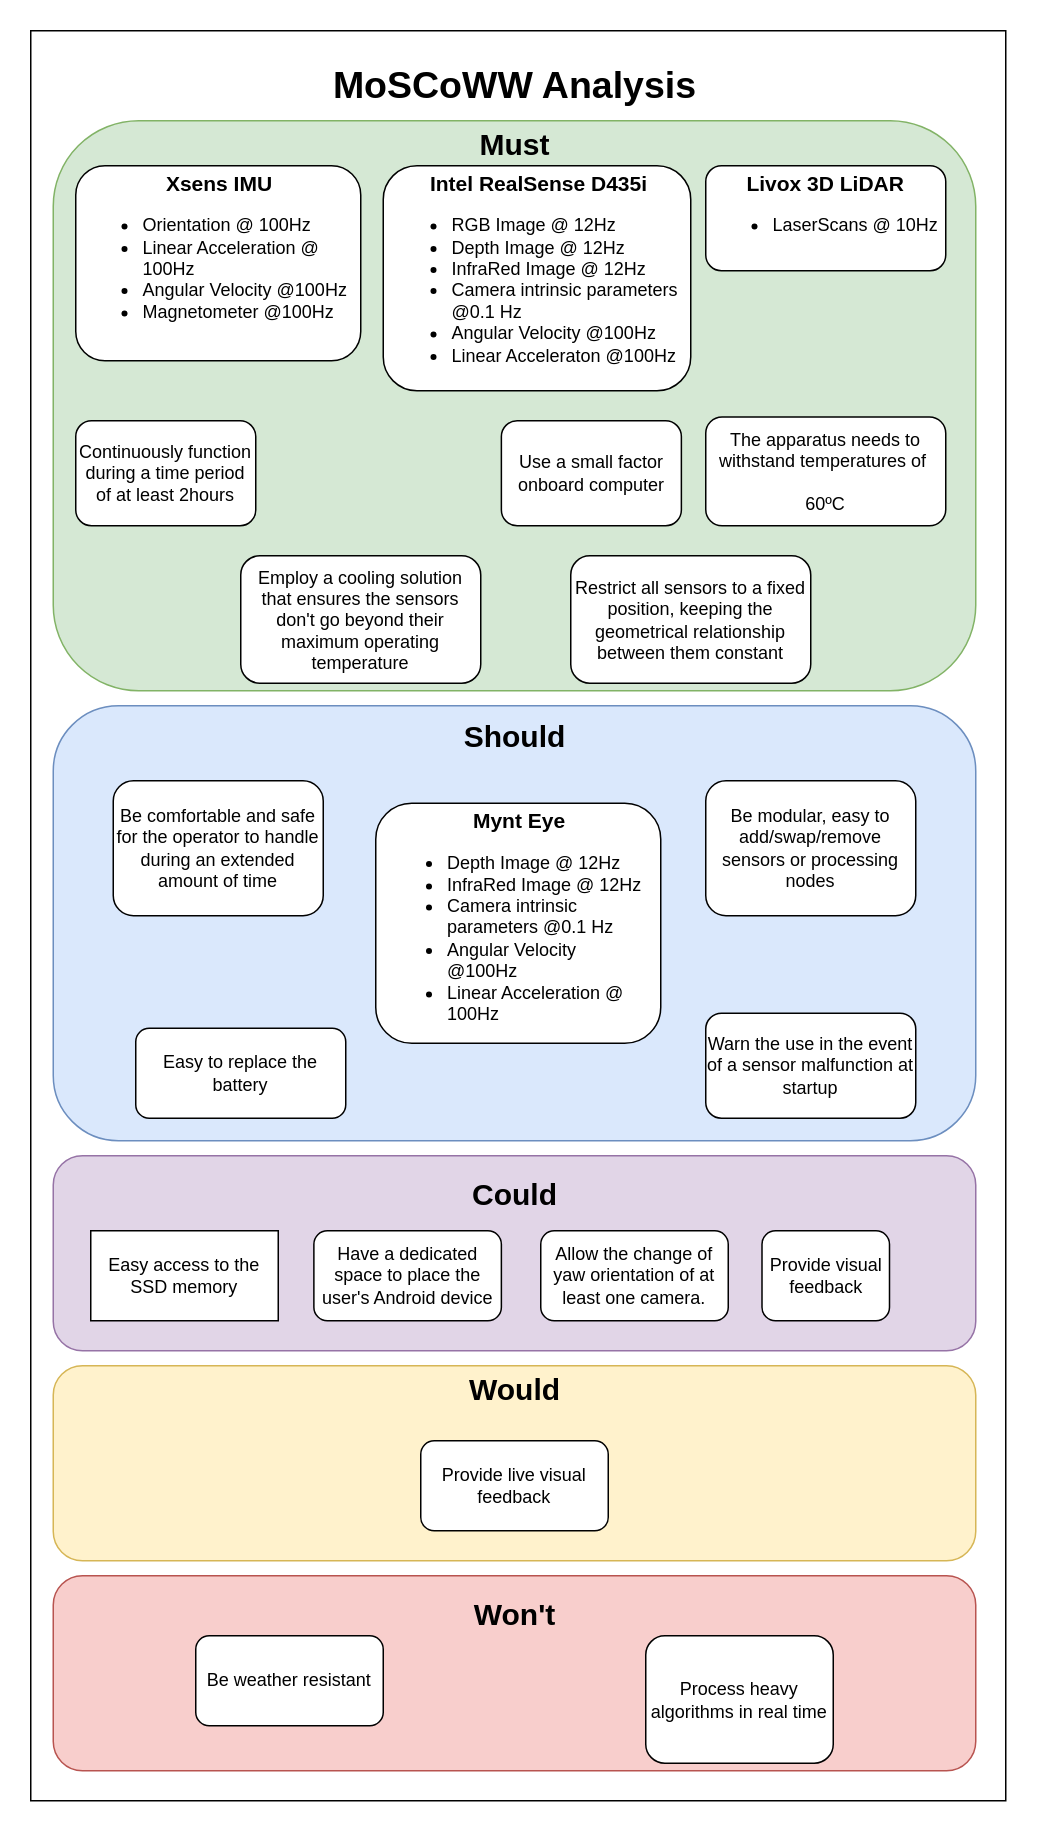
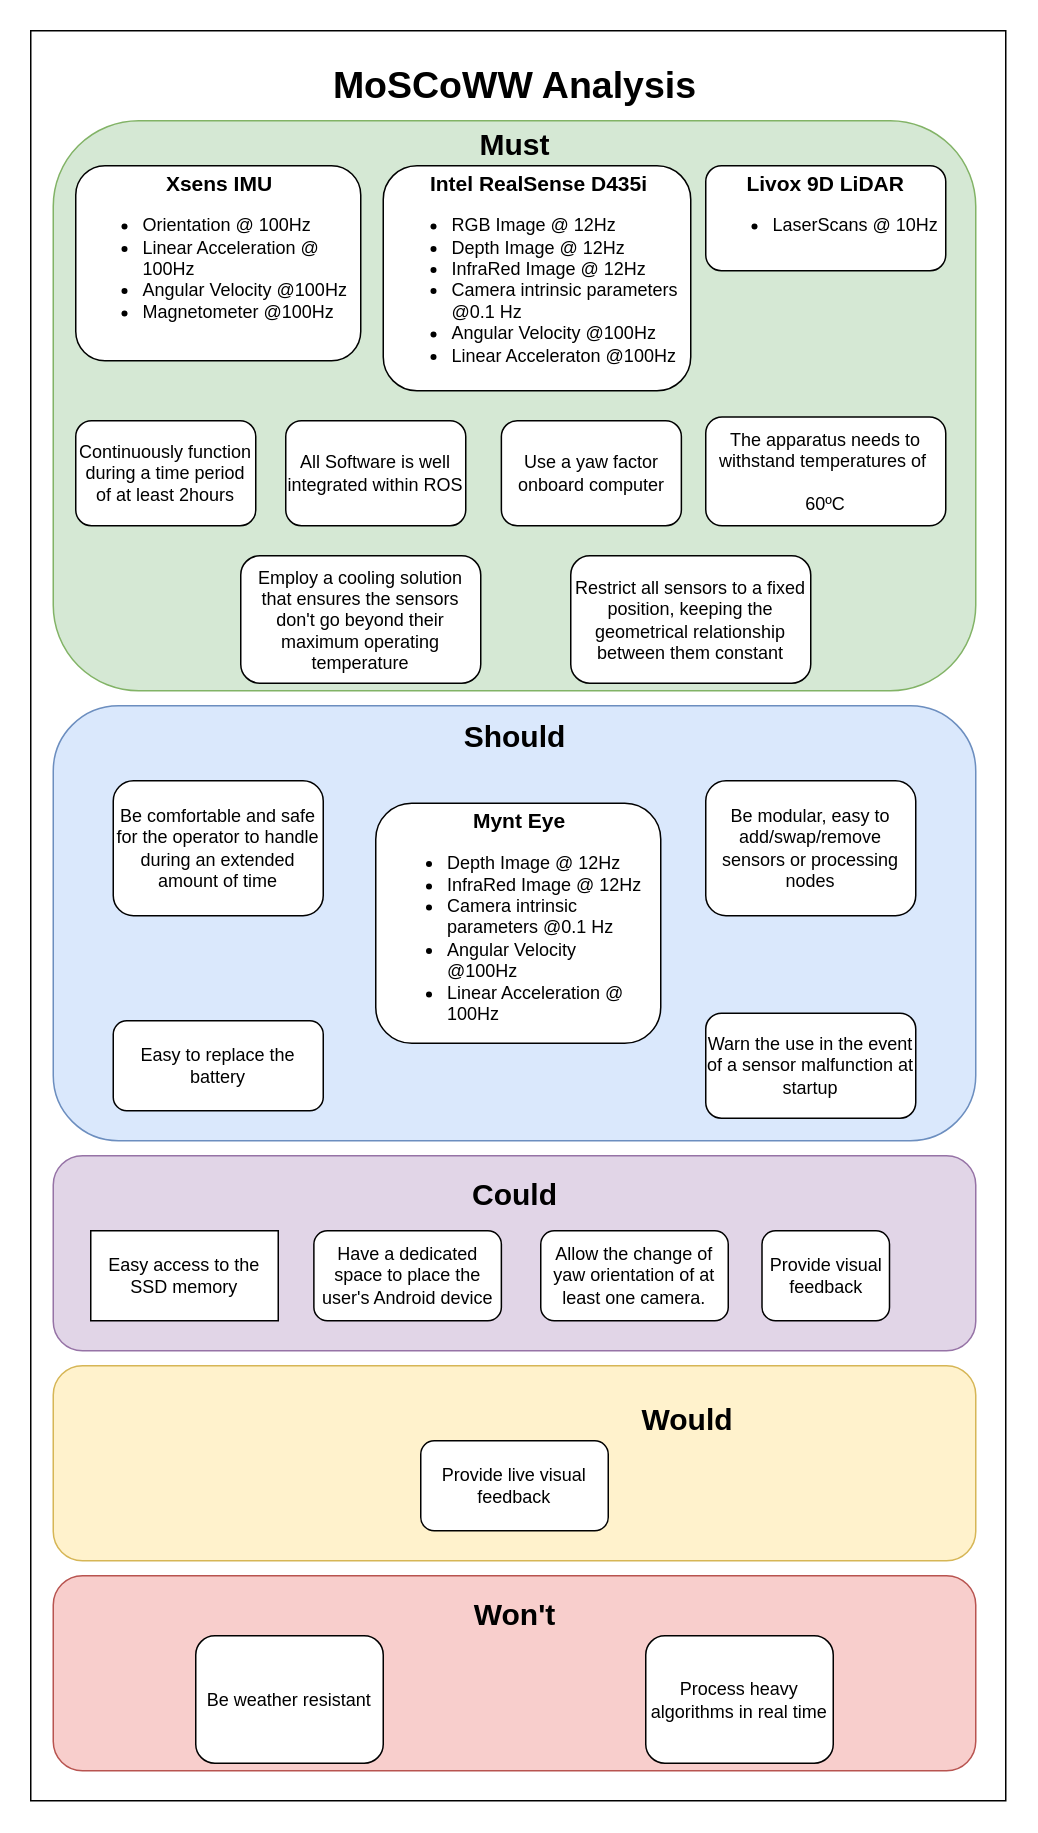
  <mxCell id="0" />
  <mxCell id="1" parent="0" />
  <mxCell id="2" value="" style="rounded=0;whiteSpace=wrap;html=1;fontSize=25;" parent="1" vertex="1"><mxGeometry x="20" y="20" width="650" height="1180" as="geometry" /></mxCell>
  <mxCell id="3" value="" style="rounded=1;whiteSpace=wrap;html=1;fillColor=#d5e8d4;strokeColor=#82b366;" parent="1" vertex="1"><mxGeometry x="35" y="80" width="615" height="380" as="geometry" /></mxCell>
+ <mxCell id="4" value="All Software is well integrated within ROS" style="rounded=1;whiteSpace=wrap;html=1;" parent="1" vertex="1"><mxGeometry x="190" y="280" width="120" height="70" as="geometry" /></mxCell>
  <mxCell id="5" value="" style="rounded=1;whiteSpace=wrap;html=1;align=center;" parent="1" vertex="1"><mxGeometry x="50" y="110" width="190" height="130" as="geometry" /></mxCell>
  <mxCell id="6" value="&lt;h1 style=&quot;font-size: 14px;&quot; align=&quot;center&quot;&gt;Xsens IMU&lt;br&gt;&lt;/h1&gt;&lt;ul&gt;&lt;li&gt;Orientation @ 100Hz&lt;/li&gt;&lt;li&gt;Linear Acceleration @ 100Hz&lt;/li&gt;&lt;li&gt;Angular Velocity @100Hz&lt;/li&gt;&lt;li&gt;Magnetometer @100Hz&lt;br&gt;&lt;/li&gt;&lt;/ul&gt;" style="text;html=1;strokeColor=none;fillColor=none;spacing=5;spacingTop=-20;whiteSpace=wrap;overflow=hidden;rounded=0;" parent="1" vertex="1"><mxGeometry x="50" y="115" width="190" height="120" as="geometry" /></mxCell>
  <mxCell id="7" value="" style="rounded=1;whiteSpace=wrap;html=1;align=center;" parent="1" vertex="1"><mxGeometry x="255" y="110" width="205" height="150" as="geometry" /></mxCell>
  <mxCell id="8" value="" style="rounded=1;whiteSpace=wrap;html=1;align=center;" parent="1" vertex="1"><mxGeometry x="470" y="110" width="160" height="70" as="geometry" /></mxCell>
- <mxCell id="9" value="&lt;h1 style=&quot;font-size: 14px;&quot; align=&quot;center&quot;&gt;Livox 3D LiDAR&lt;br&gt;&lt;/h1&gt;&lt;ul&gt;&lt;li&gt;LaserScans @ 10Hz&lt;br&gt;&lt;/li&gt;&lt;/ul&gt;" style="text;html=1;strokeColor=none;fillColor=none;spacing=5;spacingTop=-20;whiteSpace=wrap;overflow=hidden;rounded=0;" parent="1" vertex="1"><mxGeometry x="470" y="115" width="160" height="65" as="geometry" /></mxCell>
- <mxCell id="10" value="Use a small factor onboard computer" style="rounded=1;whiteSpace=wrap;html=1;" parent="1" vertex="1"><mxGeometry x="333.75" y="280" width="120" height="70" as="geometry" /></mxCell>
+ <mxCell id="9" value="&lt;h1 style=&quot;font-size: 14px;&quot; align=&quot;center&quot;&gt;Livox 9D LiDAR&lt;br&gt;&lt;/h1&gt;&lt;ul&gt;&lt;li&gt;LaserScans @ 10Hz&lt;br&gt;&lt;/li&gt;&lt;/ul&gt;" style="text;html=1;strokeColor=none;fillColor=none;spacing=5;spacingTop=-20;whiteSpace=wrap;overflow=hidden;rounded=0;" parent="1" vertex="1"><mxGeometry x="470" y="115" width="160" height="65" as="geometry" /></mxCell>
+ <mxCell id="10" value="Use a yaw factor onboard computer" style="rounded=1;whiteSpace=wrap;html=1;" parent="1" vertex="1"><mxGeometry x="333.75" y="280" width="120" height="70" as="geometry" /></mxCell>
  <mxCell id="11" value="Continuously function during a time period of at least 2hours" style="rounded=1;whiteSpace=wrap;html=1;" parent="1" vertex="1"><mxGeometry x="50" y="280" width="120" height="70" as="geometry" /></mxCell>
  <mxCell id="12" value="Restrict all sensors to a fixed position, keeping the geometrical relationship between them constant" style="rounded=1;whiteSpace=wrap;html=1;" parent="1" vertex="1"><mxGeometry x="380" y="370" width="160" height="85" as="geometry" /></mxCell>
  <mxCell id="13" value="Employ a cooling solution that ensures the sensors don't go beyond their maximum operating temperature" style="rounded=1;whiteSpace=wrap;html=1;" parent="1" vertex="1"><mxGeometry x="160" y="370" width="160" height="85" as="geometry" /></mxCell>
  <mxCell id="14" value="The apparatus needs to withstand temperatures of&amp;nbsp;&lt;br/&gt;&lt;br/&gt;&lt;p style=&quot;margin-top:0px; margin-bottom:0px; margin-left:0px; margin-right:0px; -qt-block-indent:0; text-indent:0px;&quot;&gt;60ºC&lt;/p&gt;&lt;style type=&quot;text/css&quot;&gt;p, li { white-space: pre-wrap; }&lt;/style&gt;" style="rounded=1;whiteSpace=wrap;html=1;" parent="1" vertex="1"><mxGeometry x="470" y="277.5" width="160" height="72.5" as="geometry" /></mxCell>
  <mxCell id="15" value="&lt;b&gt;&lt;font style=&quot;font-size: 20px;&quot;&gt;Must&lt;/font&gt;&lt;/b&gt;" style="text;html=1;strokeColor=none;fillColor=none;align=center;verticalAlign=middle;whiteSpace=wrap;rounded=0;fontSize=14;" parent="1" vertex="1"><mxGeometry x="312.5" y="80" width="60" height="30" as="geometry" /></mxCell>
  <mxCell id="16" value="&lt;font style=&quot;font-size: 25px;&quot;&gt;&lt;b&gt;&lt;font style=&quot;font-size: 25px;&quot;&gt;MoSCoWW Analysis&lt;/font&gt;&lt;/b&gt;&lt;/font&gt;" style="text;html=1;strokeColor=none;fillColor=none;align=center;verticalAlign=middle;whiteSpace=wrap;rounded=0;fontSize=20;" parent="1" vertex="1"><mxGeometry x="177.5" y="20" width="330" height="70" as="geometry" /></mxCell>
  <mxCell id="17" value="" style="rounded=1;whiteSpace=wrap;html=1;fillColor=#dae8fc;strokeColor=#6c8ebf;" parent="1" vertex="1"><mxGeometry x="35" y="470" width="615" height="290" as="geometry" /></mxCell>
  <mxCell id="18" value="" style="rounded=1;whiteSpace=wrap;html=1;align=center;" parent="1" vertex="1"><mxGeometry x="250" y="535" width="190" height="160" as="geometry" /></mxCell>
  <mxCell id="19" value="&lt;h1 style=&quot;font-size: 14px;&quot; align=&quot;center&quot;&gt;Intel RealSense D435i&lt;br&gt;&lt;/h1&gt;&lt;ul&gt;&lt;li&gt;RGB Image @ 12Hz&lt;/li&gt;&lt;li&gt;Depth Image @ 12Hz&lt;/li&gt;&lt;li&gt;InfraRed Image @ 12Hz&lt;/li&gt;&lt;li&gt;Camera intrinsic parameters @0.1 Hz&lt;br&gt;&lt;/li&gt;&lt;li&gt;Angular Velocity @100Hz&lt;/li&gt;&lt;li&gt;Linear Acceleraton @100Hz&lt;br&gt;&lt;/li&gt;&lt;/ul&gt;" style="text;html=1;strokeColor=none;fillColor=none;spacing=5;spacingTop=-20;whiteSpace=wrap;overflow=hidden;rounded=0;" parent="1" vertex="1"><mxGeometry x="256.25" y="115" width="203.75" height="145" as="geometry" /></mxCell>
  <mxCell id="20" value="&lt;h1 style=&quot;font-size: 14px;&quot; align=&quot;center&quot;&gt;Mynt Eye&lt;br&gt;&lt;/h1&gt;&lt;ul&gt;&lt;li&gt;Depth Image @ 12Hz&lt;/li&gt;&lt;li&gt;InfraRed Image @ 12Hz&lt;/li&gt;&lt;li&gt;Camera intrinsic parameters @0.1 Hz&lt;br&gt;&lt;/li&gt;&lt;li&gt;Angular Velocity @100Hz&lt;/li&gt;&lt;li&gt;Linear Acceleration @ 100Hz&lt;br&gt;&lt;/li&gt;&lt;/ul&gt;" style="text;html=1;strokeColor=none;fillColor=none;spacing=5;spacingTop=-20;whiteSpace=wrap;overflow=hidden;rounded=0;" parent="1" vertex="1"><mxGeometry x="253.12" y="540" width="183.75" height="155" as="geometry" /></mxCell>
  <mxCell id="21" value="&lt;b&gt;&lt;font style=&quot;font-size: 20px;&quot;&gt;Should&lt;/font&gt;&lt;/b&gt;" style="text;html=1;strokeColor=none;fillColor=none;align=center;verticalAlign=middle;whiteSpace=wrap;rounded=0;fontSize=14;" parent="1" vertex="1"><mxGeometry x="312.5" y="475" width="60" height="30" as="geometry" /></mxCell>
  <mxCell id="22" value="Be comfortable and safe for the operator to handle during an extended amount of time" style="rounded=1;whiteSpace=wrap;html=1;" parent="1" vertex="1"><mxGeometry x="75" y="520" width="140" height="90" as="geometry" /></mxCell>
  <mxCell id="23" value="Be modular, easy to add/swap/remove sensors or processing nodes" style="rounded=1;whiteSpace=wrap;html=1;" parent="1" vertex="1"><mxGeometry x="470" y="520" width="140" height="90" as="geometry" /></mxCell>
- <mxCell id="24" value="Easy to replace the battery" style="rounded=1;whiteSpace=wrap;html=1;" parent="1" vertex="1"><mxGeometry x="90" y="685" width="140" height="60" as="geometry" /></mxCell>
+ <mxCell id="24" value="Easy to replace the battery" style="rounded=1;whiteSpace=wrap;html=1;" parent="1" vertex="1"><mxGeometry x="75" y="680" width="140" height="60" as="geometry" /></mxCell>
  <mxCell id="25" value="Warn the use in the event of a sensor malfunction at startup" style="rounded=1;whiteSpace=wrap;html=1;" parent="1" vertex="1"><mxGeometry x="470" y="675" width="140" height="70" as="geometry" /></mxCell>
  <mxCell id="26" value="" style="rounded=1;whiteSpace=wrap;html=1;fillColor=#e1d5e7;strokeColor=#9673a6;" parent="1" vertex="1"><mxGeometry x="35" y="770" width="615" height="130" as="geometry" /></mxCell>
  <mxCell id="27" value="&lt;b&gt;&lt;font style=&quot;font-size: 20px;&quot;&gt;Could&lt;/font&gt;&lt;/b&gt;" style="text;html=1;strokeColor=none;fillColor=none;align=center;verticalAlign=middle;whiteSpace=wrap;rounded=0;fontSize=14;" parent="1" vertex="1"><mxGeometry x="312.5" y="780" width="60" height="30" as="geometry" /></mxCell>
  <mxCell id="28" value="Easy access to the SSD memory" style="whiteSpace=wrap;html=1;rounded=0;" parent="1" vertex="1"><mxGeometry x="60" y="820" width="125" height="60" as="geometry" /></mxCell>
  <mxCell id="29" value="Have a dedicated space to place the user's Android device" style="rounded=1;whiteSpace=wrap;html=1;" parent="1" vertex="1"><mxGeometry x="208.75" y="820" width="125" height="60" as="geometry" /></mxCell>
  <mxCell id="30" value="Allow the change of yaw orientation of at least one camera." style="rounded=1;whiteSpace=wrap;html=1;" parent="1" vertex="1"><mxGeometry x="360" y="820" width="125" height="60" as="geometry" /></mxCell>
  <mxCell id="31" value="Provide visual feedback" style="rounded=1;whiteSpace=wrap;html=1;" parent="1" vertex="1"><mxGeometry x="507.5" y="820" width="85" height="60" as="geometry" /></mxCell>
  <mxCell id="32" value="" style="rounded=1;whiteSpace=wrap;html=1;fillColor=#fff2cc;strokeColor=#d6b656;" parent="1" vertex="1"><mxGeometry x="35" y="910" width="615" height="130" as="geometry" /></mxCell>
- <mxCell id="33" value="&lt;b&gt;&lt;font style=&quot;font-size: 20px;&quot;&gt;Would&lt;/font&gt;&lt;/b&gt;" style="text;html=1;strokeColor=none;fillColor=none;align=center;verticalAlign=middle;whiteSpace=wrap;rounded=0;fontSize=14;" parent="1" vertex="1"><mxGeometry x="312.5" y="910" width="60" height="30" as="geometry" /></mxCell>
+ <mxCell id="33" value="&lt;b&gt;&lt;font style=&quot;font-size: 20px;&quot;&gt;Would&lt;/font&gt;&lt;/b&gt;" style="text;html=1;strokeColor=none;fillColor=none;align=center;verticalAlign=middle;whiteSpace=wrap;rounded=0;fontSize=14;" parent="1" vertex="1"><mxGeometry x="427.5" y="930" width="60" height="30" as="geometry" /></mxCell>
  <mxCell id="34" value="Provide live visual feedback" style="rounded=1;whiteSpace=wrap;html=1;" parent="1" vertex="1"><mxGeometry x="280" y="960" width="125" height="60" as="geometry" /></mxCell>
  <mxCell id="35" value="" style="rounded=1;whiteSpace=wrap;html=1;fillColor=#f8cecc;strokeColor=#b85450;" parent="1" vertex="1"><mxGeometry x="35" y="1050" width="615" height="130" as="geometry" /></mxCell>
  <mxCell id="36" value="&lt;b&gt;&lt;font style=&quot;font-size: 20px;&quot;&gt;Won't&lt;/font&gt;&lt;/b&gt;" style="text;html=1;strokeColor=none;fillColor=none;align=center;verticalAlign=middle;whiteSpace=wrap;rounded=0;fontSize=14;" parent="1" vertex="1"><mxGeometry x="312.5" y="1060" width="60" height="30" as="geometry" /></mxCell>
- <mxCell id="37" value="Be weather resistant" style="rounded=1;whiteSpace=wrap;html=1;" parent="1" vertex="1"><mxGeometry x="130" y="1090" width="125" height="60" as="geometry" /></mxCell>
+ <mxCell id="37" value="Be weather resistant" style="rounded=1;whiteSpace=wrap;html=1;" parent="1" vertex="1"><mxGeometry x="130" y="1090" width="125" height="85" as="geometry" /></mxCell>
  <mxCell id="38" value="Process heavy algorithms in real time" style="rounded=1;whiteSpace=wrap;html=1;" parent="1" vertex="1"><mxGeometry x="430" y="1090" width="125" height="85" as="geometry" /></mxCell>
